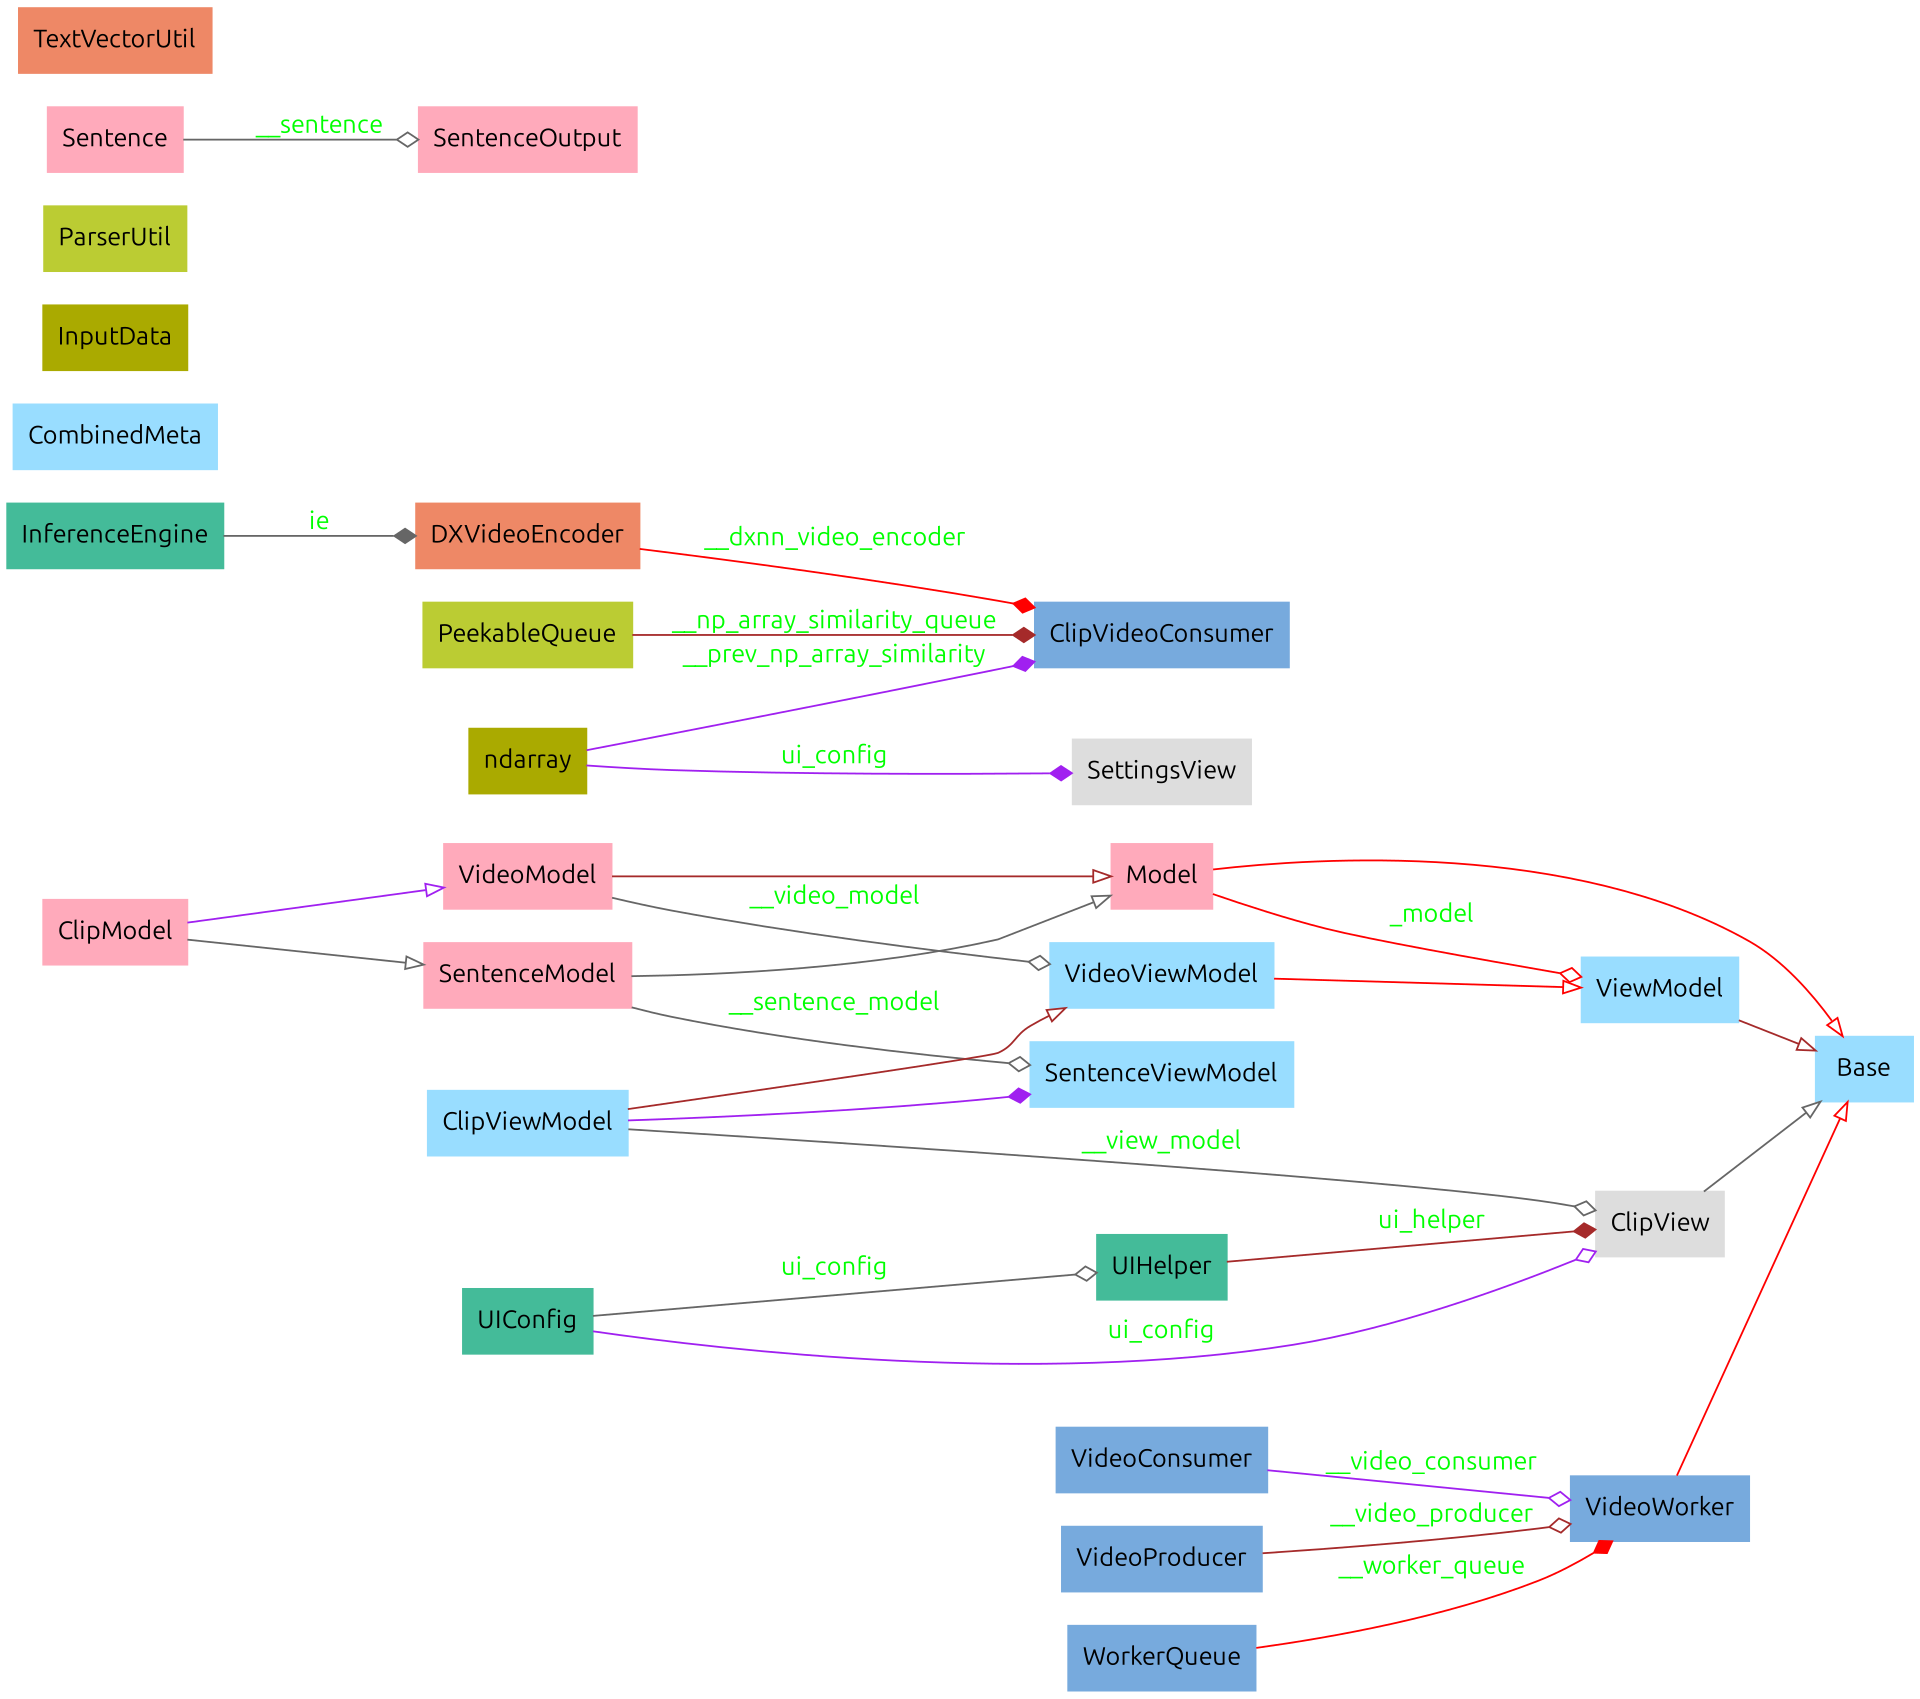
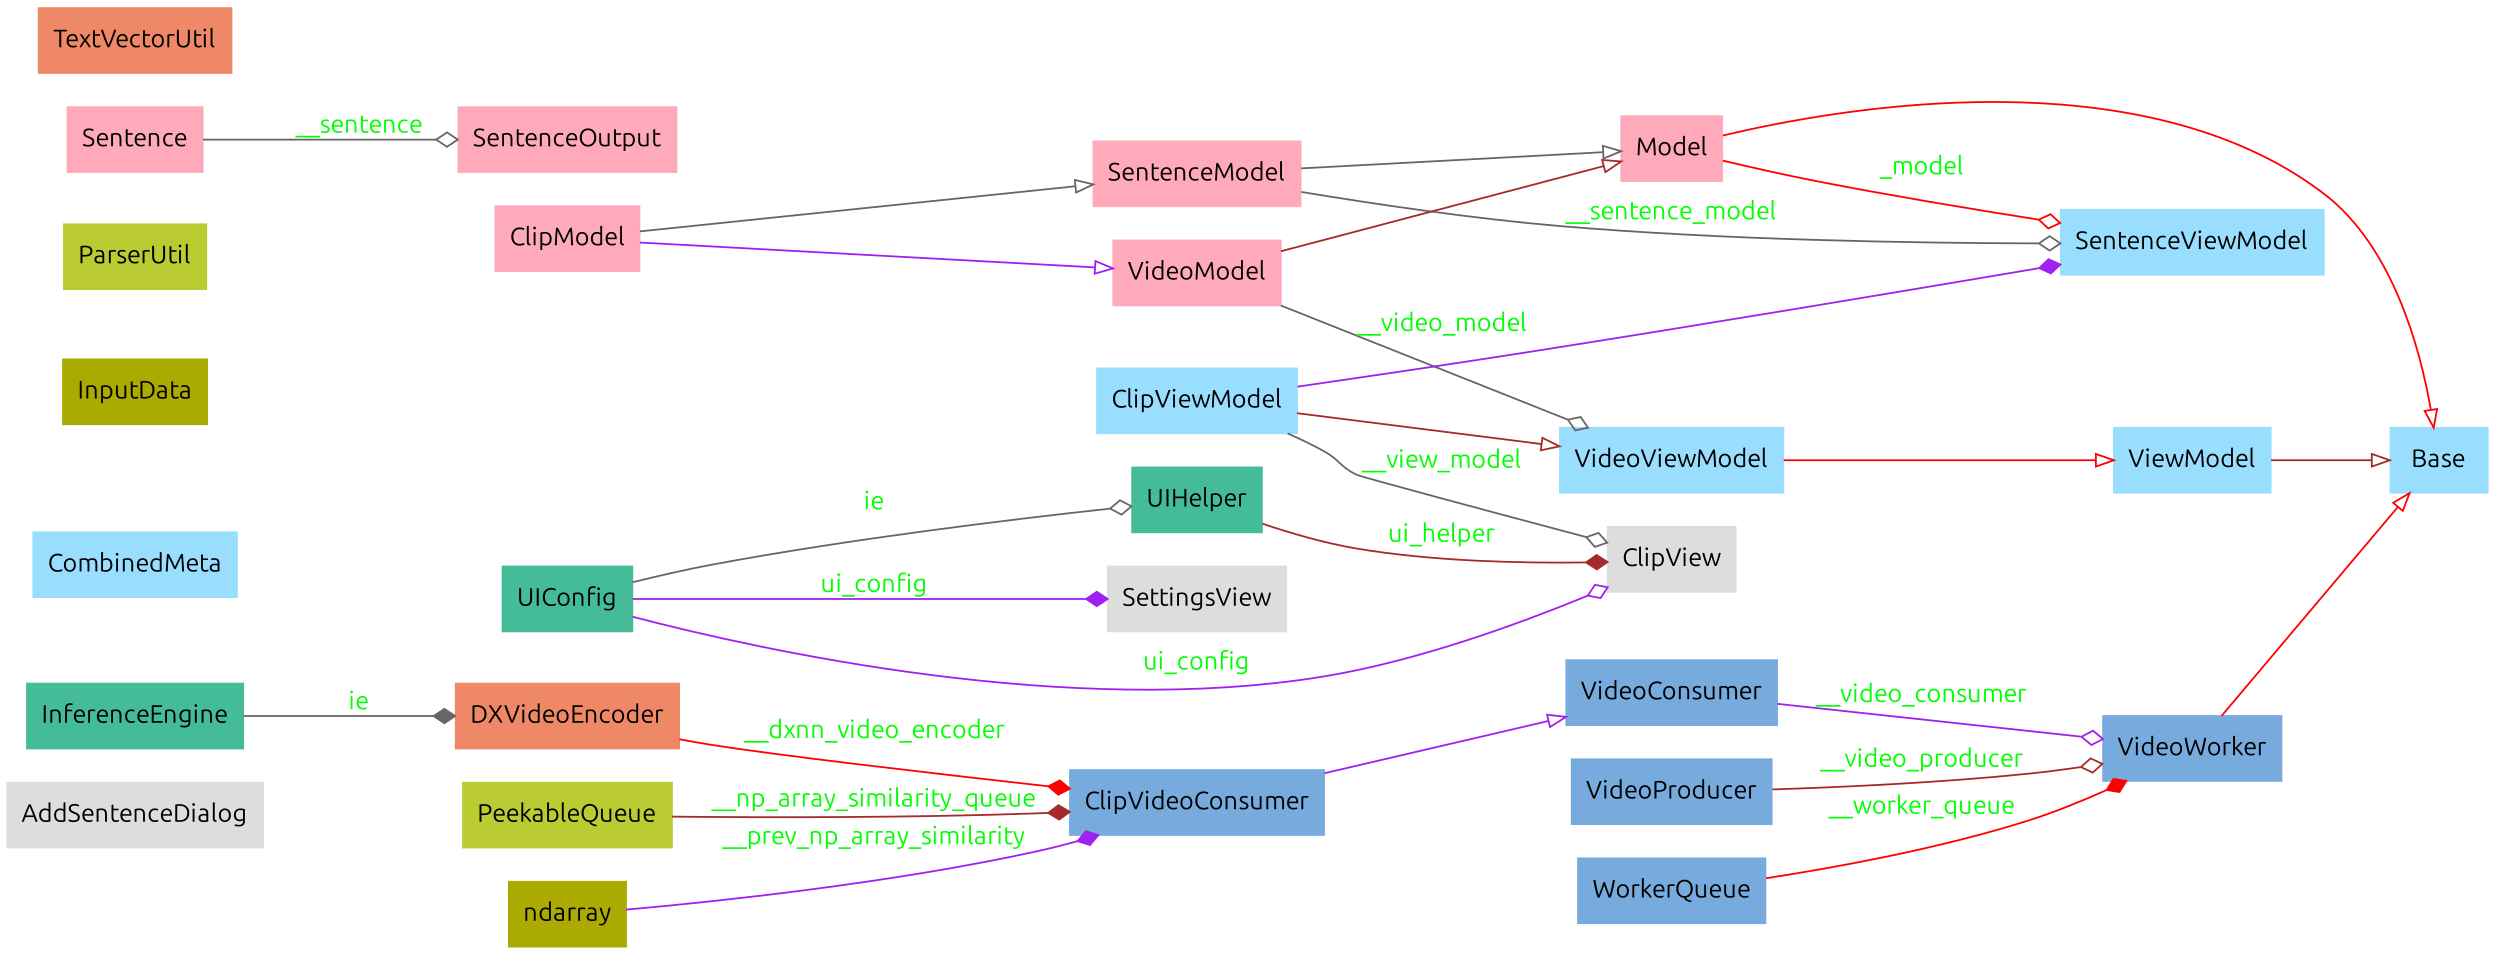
  digraph {
    fontname=Ubuntu
    rankdir=LR
    node [color="#99DDFF" fontcolor=black fontname=Ubuntu shape=record style=filled]
    edge [arrowhead=empty arrowtail=none color=gray40 fontname=Ubuntu fontcolor=green style=solid]
+   n1 [color="#DDDDDD" label=<AddSentenceDialog>]
    n2 [label=<Base>]
    n3 [color="#FFAABB" label=<ClipModel>]
    n4 [color="#FFAABB" label=<SentenceModel>]
    n5 [color="#FFAABB" label=<VideoModel>]
    n6 [label=<SentenceViewModel>]
    n7 [color="#FFAABB" label=<Model>]
    n8 [label=<VideoViewModel>]
    n9 [color="#77AADD" label=<ClipVideoConsumer>]
    n10 [color="#77AADD" label=<VideoConsumer>]
    n11 [color="#77AADD" label=<VideoWorker>]
    n12 [color="#DDDDDD" label=<ClipView>]
    n13 [label=<ClipViewModel>]
    n14 [label=<ViewModel>]
    n15 [label=<CombinedMeta>]
    n16 [color="#EE8866" label=<DXVideoEncoder>]
    n17 [color="#44BB99" label=<InferenceEngine>]
    n18 [color="#AAAA00" label=<InputData>]
    n19 [color="#BBCC33" label=<ParserUtil>]
    n20 [color="#BBCC33" label=<PeekableQueue>]
    n21 [color="#FFAABB" label=<Sentence>]
    n22 [color="#FFAABB" label=<SentenceOutput>]
    n23 [color="#DDDDDD" label=<SettingsView>]
    n24 [color="#EE8866" label=<TextVectorUtil>]
    n25 [color="#44BB99" label=<UIConfig>]
    n26 [color="#44BB99" label=<UIHelper>]
    n27 [color="#77AADD" label=<VideoProducer>]
    n28 [color="#77AADD" label=<WorkerQueue>]
    n29 [color="#AAAA00" label=<ndarray>]
    n3 -> n4 [fontcolor="" style=""]
    n3 -> n5 [color=purple fontcolor="" style=""]
    n4 -> n6 [arrowhead=odiamond label=__sentence_model]
    n4 -> n7 [fontcolor="" style=""]
    n5 -> n7 [color=brown fontcolor="" style=""]
    n5 -> n8 [arrowhead=odiamond label=__video_model]
    n7 -> n2 [color=red fontcolor="" style=""]
-   n7 -> n14 [arrowhead=odiamond color=red label=_model]
+   n7 -> n6 [arrowhead=odiamond color=red label=_model]
    n8 -> n14 [color=red fontcolor="" style=""]
+   n9 -> n10 [color=purple fontcolor="" style=""]
    n10 -> n11 [arrowhead=odiamond color=purple label=__video_consumer]
    n11 -> n2 [color=red fontcolor="" style=""]
-   n12 -> n2 [fontcolor="" style=""]
    n13 -> n6 [arrowhead=diamond color=purple fontcolor="" style=""]
    n13 -> n8 [color=brown fontcolor="" style=""]
    n13 -> n12 [arrowhead=odiamond label=__view_model]
    n14 -> n2 [color=brown fontcolor="" style=""]
    n16 -> n9 [arrowhead=diamond color=red label=__dxnn_video_encoder]
    n17 -> n16 [arrowhead=diamond label=ie]
    n20 -> n9 [arrowhead=diamond color=brown label=__np_array_similarity_queue]
    n21 -> n22 [arrowhead=odiamond label=__sentence]
    n25 -> n12 [arrowhead=odiamond color=purple label=ui_config]
-   n29 -> n23 [arrowhead=diamond color=purple label=ui_config]
-   n25 -> n26 [arrowhead=odiamond label=ui_config]
+   n25 -> n23 [arrowhead=diamond color=purple label=ui_config]
+   n25 -> n26 [arrowhead=odiamond label=ie]
    n26 -> n12 [arrowhead=diamond color=brown label=ui_helper]
    n27 -> n11 [arrowhead=odiamond color=brown label=__video_producer]
    n28 -> n11 [arrowhead=diamond color=red label=__worker_queue]
    n29 -> n9 [arrowhead=diamond color=purple label=__prev_np_array_similarity]
  }
